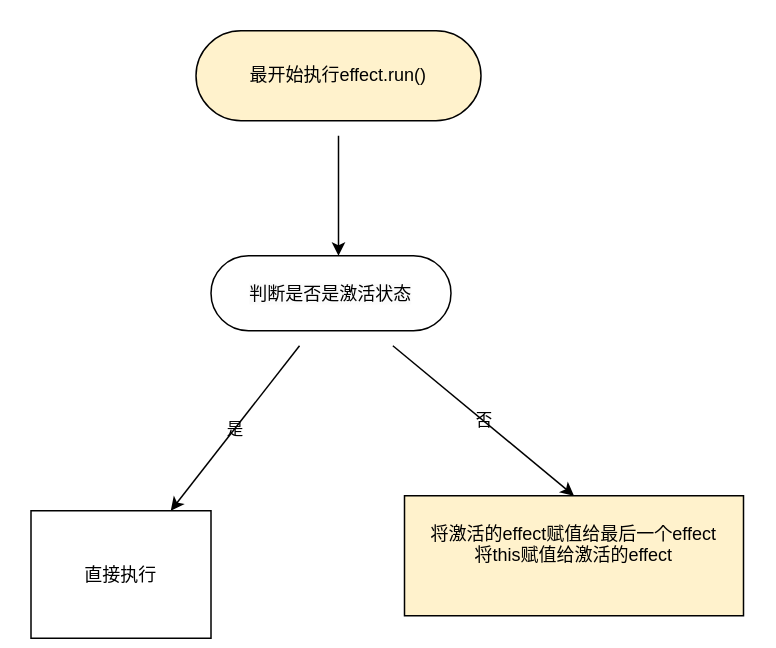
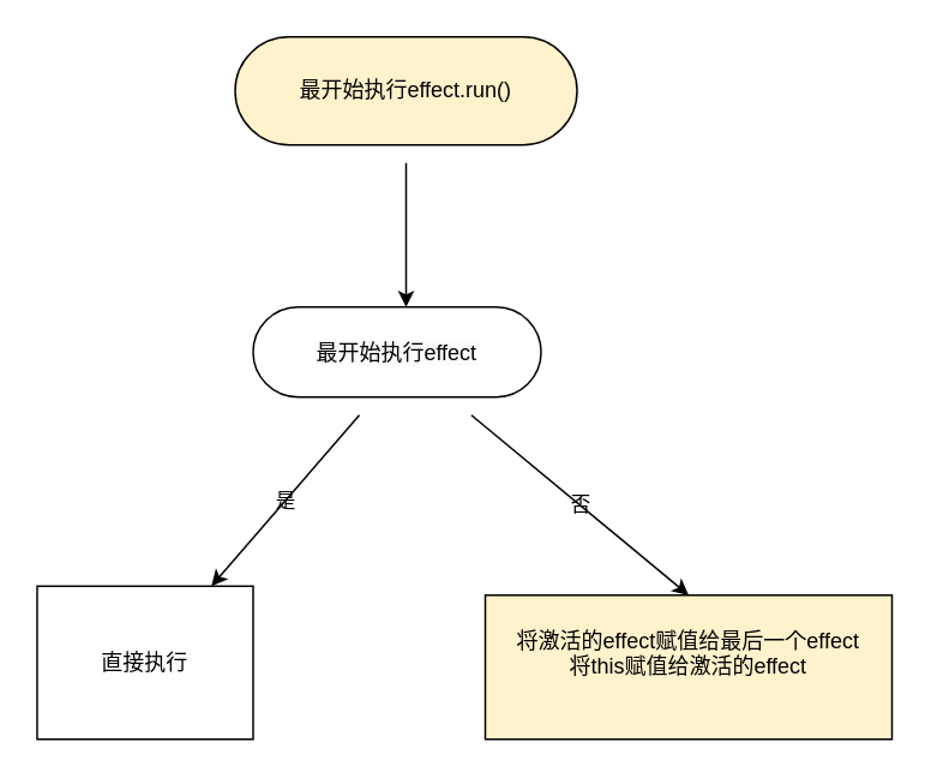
  <mxCell id="0" />
  <mxCell id="1" parent="0" />
  <mxCell id="2" value="" style="edgeStyle=none;html=1;labelBackgroundColor=none;fontColor=default;rounded=0;" parent="1" edge="1"><mxGeometry relative="1" as="geometry"><mxPoint x="225" y="90" as="sourcePoint" /><mxPoint x="225" y="170" as="targetPoint" /></mxGeometry></mxCell>
  <mxCell id="3" value="" style="edgeStyle=none;html=1;labelBackgroundColor=none;fontColor=default;rounded=0;" parent="1" target="6" edge="1"><mxGeometry relative="1" as="geometry"><mxPoint x="199.03" y="230" as="sourcePoint" /></mxGeometry></mxCell>
  <mxCell id="4" value="是" style="edgeLabel;html=1;align=center;verticalAlign=middle;resizable=0;points=[];labelBackgroundColor=none;rounded=0;" parent="3" vertex="1" connectable="0"><mxGeometry relative="1" as="geometry"><mxPoint as="offset" /></mxGeometry></mxCell>
  <mxCell id="5" value="&lt;br&gt;" style="edgeLabel;html=1;align=center;verticalAlign=middle;resizable=0;points=[];labelBackgroundColor=none;rounded=0;" vertex="1" connectable="0" parent="3"><mxGeometry x="0.065" y="4" relative="1" as="geometry"><mxPoint as="offset" /></mxGeometry></mxCell>
- <mxCell id="6" value="直接执行" style="rounded=0;whiteSpace=wrap;html=1;labelBackgroundColor=none;" parent="1" vertex="1"><mxGeometry x="20" y="340" width="120" height="85" as="geometry" /></mxCell>
+ <mxCell id="6" value="直接执行" style="rounded=0;whiteSpace=wrap;html=1;labelBackgroundColor=none;" parent="1" vertex="1"><mxGeometry x="20" y="325" width="120" height="85" as="geometry" /></mxCell>
  <mxCell id="7" value="&lt;div&gt;将激活的effect赋值给最后一个effect&lt;/div&gt;将this赋值给激活的effect&lt;div&gt;&lt;br&gt;&lt;/div&gt;" style="rounded=0;whiteSpace=wrap;html=1;labelBackgroundColor=none;fillColor=#fff2cc;" parent="1" vertex="1"><mxGeometry x="269" y="330" width="226" height="80" as="geometry" /></mxCell>
  <mxCell id="8" style="edgeStyle=none;html=1;entryX=0.5;entryY=0;entryDx=0;entryDy=0;labelBackgroundColor=none;fontColor=default;rounded=0;" parent="1" target="7" edge="1"><mxGeometry relative="1" as="geometry"><mxPoint x="261.231" y="230" as="sourcePoint" /></mxGeometry></mxCell>
  <mxCell id="9" value="否" style="edgeLabel;html=1;align=center;verticalAlign=middle;resizable=0;points=[];labelBackgroundColor=none;rounded=0;" parent="8" vertex="1" connectable="0"><mxGeometry relative="1" as="geometry"><mxPoint as="offset" /></mxGeometry></mxCell>
  <mxCell id="10" value="&lt;br&gt;" style="edgeLabel;html=1;align=center;verticalAlign=middle;resizable=0;points=[];labelBackgroundColor=none;rounded=0;" vertex="1" connectable="0" parent="8"><mxGeometry x="-0.096" relative="1" as="geometry"><mxPoint as="offset" /></mxGeometry></mxCell>
  <mxCell id="11" style="edgeStyle=orthogonalEdgeStyle;rounded=0;orthogonalLoop=1;jettySize=auto;html=1;exitX=0.5;exitY=1;exitDx=0;exitDy=0;labelBackgroundColor=none;fontColor=default;" edge="1" parent="1" source="7" target="7"><mxGeometry relative="1" as="geometry" /></mxCell>
  <mxCell id="12" value="最开始执行effect.run()" style="rounded=1;whiteSpace=wrap;html=1;arcSize=50;fillColor=#fff2cc;" vertex="1" parent="1"><mxGeometry x="130" y="20" width="190" height="60" as="geometry" /></mxCell>
- <mxCell id="13" value="&lt;p style=&quot;line-height: 100%;&quot;&gt;&lt;br&gt;&lt;span style=&quot;color: rgb(0, 0, 0); font-family: Helvetica; font-size: 12px; font-style: normal; font-variant-ligatures: normal; font-variant-caps: normal; font-weight: 400; letter-spacing: normal; orphans: 2; text-align: center; text-indent: 0px; text-transform: none; widows: 2; word-spacing: 0px; -webkit-text-stroke-width: 0px; background-color: rgb(251, 251, 251); text-decoration-thickness: initial; text-decoration-style: initial; text-decoration-color: initial; float: none; display: inline !important;&quot;&gt;判断是否是激活状态&lt;/span&gt;&lt;br&gt;&lt;br&gt;&lt;/p&gt;" style="rounded=1;whiteSpace=wrap;html=1;arcSize=50;fillStyle=auto;" vertex="1" parent="1"><mxGeometry x="140" y="170" width="160" height="50" as="geometry" /></mxCell>
+ <mxCell id="13" value="&lt;p style=&quot;line-height: 100%;&quot;&gt;&lt;br&gt;&lt;span style=&quot;color: rgb(0, 0, 0); font-family: Helvetica; font-size: 12px; font-style: normal; font-variant-ligatures: normal; font-variant-caps: normal; font-weight: 400; letter-spacing: normal; orphans: 2; text-align: center; text-indent: 0px; text-transform: none; widows: 2; word-spacing: 0px; -webkit-text-stroke-width: 0px; background-color: rgb(251, 251, 251); text-decoration-thickness: initial; text-decoration-style: initial; text-decoration-color: initial; float: none; display: inline !important;&quot;&gt;最开始执行effect&lt;/span&gt;&lt;br&gt;&lt;br&gt;&lt;/p&gt;" style="rounded=1;whiteSpace=wrap;html=1;arcSize=50;fillStyle=auto;" vertex="1" parent="1"><mxGeometry x="140" y="170" width="160" height="50" as="geometry" /></mxCell>
